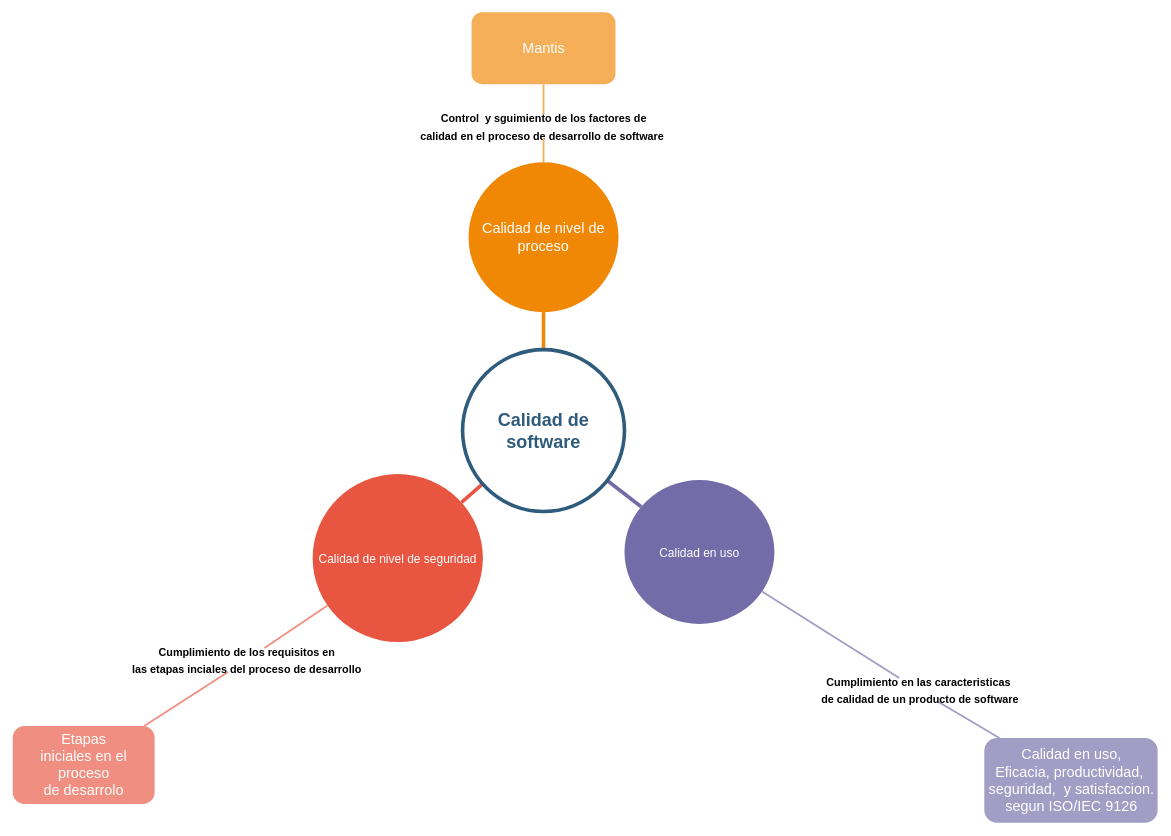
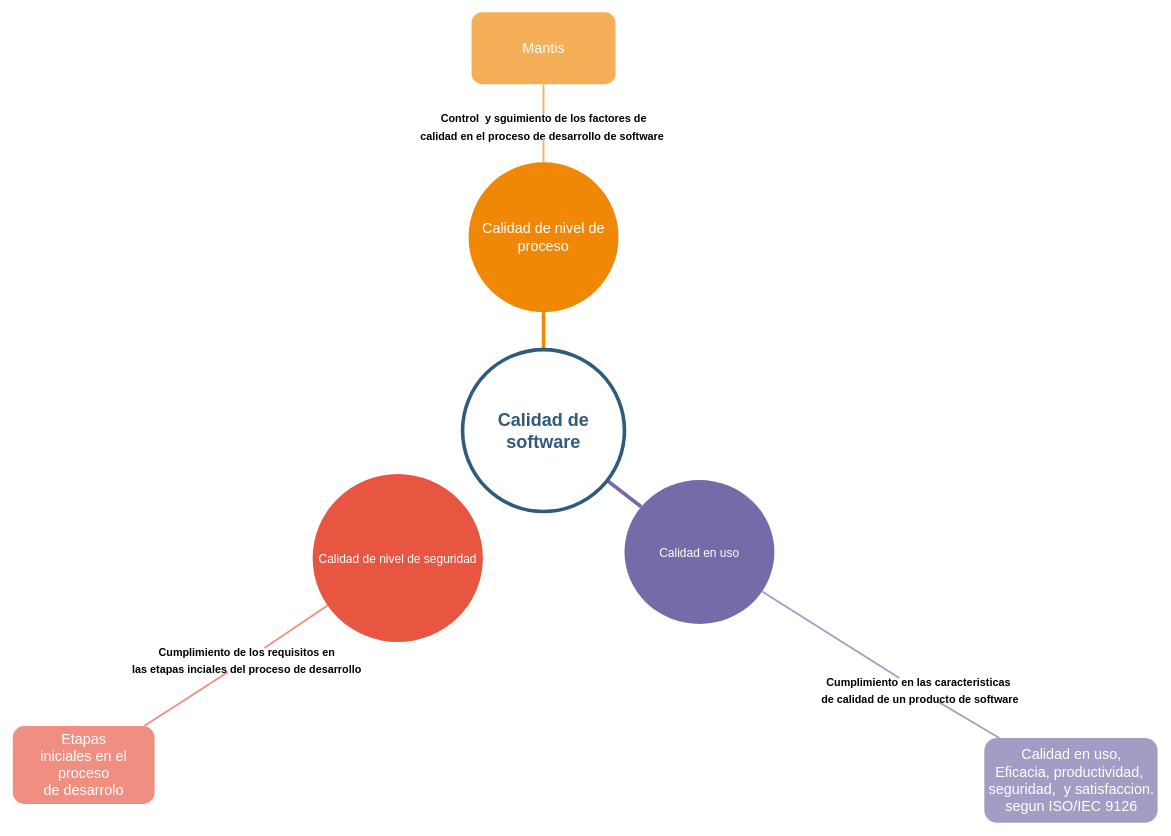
  <mxCell id="0" />
  <mxCell id="1" parent="0" />
  <mxCell id="2" value="&lt;font style=&quot;font-size: 24px&quot;&gt;Calidad de nivel de proceso&lt;/font&gt;" style="ellipse;whiteSpace=wrap;html=1;shadow=0;fontFamily=Helvetica;fontSize=20;fontColor=#FFFFFF;align=center;strokeWidth=3;fillColor=#F08705;strokeColor=none;gradientColor=none;" parent="1" vertex="1"><mxGeometry x="780" y="270" width="250" height="250" as="geometry" /></mxCell>
  <mxCell id="3" value="Calidad en uso" style="ellipse;whiteSpace=wrap;html=1;shadow=0;fontFamily=Helvetica;fontSize=20;fontColor=#FFFFFF;align=center;strokeWidth=3;fillColor=#736ca8;strokeColor=none;" parent="1" vertex="1"><mxGeometry x="1040" y="800" width="250" height="240" as="geometry" /></mxCell>
  <mxCell id="4" value="Calidad de nivel de seguridad" style="ellipse;whiteSpace=wrap;html=1;shadow=0;fontFamily=Helvetica;fontSize=20;fontColor=#FFFFFF;align=center;strokeWidth=3;fillColor=#E85642;strokeColor=none;" parent="1" vertex="1"><mxGeometry x="520" y="790" width="283.92" height="280" as="geometry" /></mxCell>
  <mxCell id="5" style="endArrow=none;strokeWidth=6;strokeColor=#f08705;html=1;" parent="1" source="14" target="2" edge="1"><mxGeometry relative="1" as="geometry" /></mxCell>
  <mxCell id="6" style="endArrow=none;strokeWidth=6;strokeColor=#736ca8;html=1;" parent="1" source="14" target="3" edge="1"><mxGeometry relative="1" as="geometry" /></mxCell>
- <mxCell id="7" value="" style="edgeStyle=none;endArrow=none;strokeWidth=6;strokeColor=#E85642;html=1;" parent="1" source="14" target="4" edge="1"><mxGeometry x="181" y="226.5" width="100" height="100" as="geometry"><mxPoint x="-99" y="266.5" as="sourcePoint" /><mxPoint x="1" y="166.5" as="targetPoint" /></mxGeometry></mxCell>
  <mxCell id="8" value="&lt;font style=&quot;font-size: 24px&quot;&gt;Mantis&lt;/font&gt;" style="rounded=1;fillColor=#f5af58;strokeColor=none;strokeWidth=3;shadow=0;html=1;fontColor=#FFFFFF;" parent="1" vertex="1"><mxGeometry x="785" y="20" width="240" height="120" as="geometry" /></mxCell>
  <mxCell id="9" value="" style="edgeStyle=none;endArrow=none;strokeWidth=3;strokeColor=#F5AF58;html=1;startArrow=none;" parent="1" source="19" target="8" edge="1"><mxGeometry x="3.5" y="21.5" width="100" height="100" as="geometry"><mxPoint x="-276.5" y="61.5" as="sourcePoint" /><mxPoint x="-176.5" y="-38.5" as="targetPoint" /></mxGeometry></mxCell>
  <mxCell id="10" value="&lt;font style=&quot;font-size: 24px&quot;&gt;Calidad en uso,&lt;br&gt;Eficacia, productividad,&amp;nbsp; &lt;br&gt;seguridad,&amp;nbsp; y satisfaccion.&lt;br&gt;segun ISO/IEC 9126&lt;br&gt;&lt;/font&gt;" style="rounded=1;fillColor=#a29dc5;strokeColor=none;strokeWidth=3;shadow=0;html=1;fontColor=#FFFFFF;" parent="1" vertex="1"><mxGeometry x="1640" y="1230" width="289" height="141.5" as="geometry" /></mxCell>
  <mxCell id="11" value="" style="edgeStyle=none;endArrow=none;strokeWidth=3;strokeColor=#A29DC5;html=1;startArrow=none;" parent="1" source="15" target="10" edge="1"><mxGeometry x="251" y="-103.5" width="100" height="100" as="geometry"><mxPoint x="-29" y="-63.5" as="sourcePoint" /><mxPoint x="71" y="-163.5" as="targetPoint" /></mxGeometry></mxCell>
  <mxCell id="12" value="&lt;font style=&quot;font-size: 24px&quot;&gt;Etapas &lt;br&gt;iniciales en el &lt;br&gt;proceso &lt;br&gt;de desarrolo&lt;/font&gt;" style="rounded=1;fillColor=#f08e81;strokeColor=none;strokeWidth=3;shadow=0;html=1;fontColor=#FFFFFF;align=center;" parent="1" vertex="1"><mxGeometry x="20" y="1210" width="236.5" height="130" as="geometry" /></mxCell>
  <mxCell id="13" value="" style="edgeStyle=none;endArrow=none;strokeWidth=3;strokeColor=#F08E81;html=1;startArrow=none;" parent="1" source="17" target="12" edge="1"><mxGeometry x="188.5" y="51.5" width="100" height="100" as="geometry"><mxPoint x="-91.5" y="91.5" as="sourcePoint" /><mxPoint x="8.5" y="-8.5" as="targetPoint" /></mxGeometry></mxCell>
  <mxCell id="14" value="Calidad de software" style="ellipse;whiteSpace=wrap;html=1;shadow=0;fontFamily=Helvetica;fontSize=30;fontColor=#2F5B7C;align=center;strokeColor=#2F5B7C;strokeWidth=6;fillColor=#FFFFFF;fontStyle=1;gradientColor=none;" parent="1" vertex="1"><mxGeometry x="770" y="582.5" width="270" height="270" as="geometry" /></mxCell>
  <mxCell id="15" value="&lt;font style=&quot;font-size: 18px&quot;&gt;Cumplimiento en las caracteristicas&lt;br&gt;&amp;nbsp;de calidad de un producto de software&lt;/font&gt;" style="text;strokeColor=none;fillColor=none;html=1;fontSize=24;fontStyle=1;verticalAlign=middle;align=center;" vertex="1" parent="1"><mxGeometry x="1480" y="1130" width="100" height="40" as="geometry" /></mxCell>
  <mxCell id="16" value="" style="edgeStyle=none;endArrow=none;strokeWidth=3;strokeColor=#A29DC5;html=1;" edge="1" parent="1" source="3" target="15"><mxGeometry x="251" y="-103.5" width="100" height="100" as="geometry"><mxPoint x="1270.14" y="984.901" as="sourcePoint" /><mxPoint x="1570.69" y="1170" as="targetPoint" /></mxGeometry></mxCell>
  <mxCell id="17" value="&lt;font style=&quot;font-size: 18px&quot;&gt;Cumplimiento de los requisitos en &lt;br&gt;las etapas inciales del proceso de desarrollo&lt;br&gt;&lt;/font&gt;" style="text;strokeColor=none;fillColor=none;html=1;fontSize=24;fontStyle=1;verticalAlign=middle;align=center;" vertex="1" parent="1"><mxGeometry x="360" y="1080" width="100" height="40" as="geometry" /></mxCell>
  <mxCell id="18" value="" style="edgeStyle=none;endArrow=none;strokeWidth=3;strokeColor=#F08E81;html=1;" edge="1" parent="1" source="4" target="17"><mxGeometry x="188.5" y="51.5" width="100" height="100" as="geometry"><mxPoint x="543.917" y="1007.769" as="sourcePoint" /><mxPoint x="236.92" y="1210" as="targetPoint" /></mxGeometry></mxCell>
  <mxCell id="19" value="&lt;font style=&quot;font-size: 18px&quot;&gt;Control&amp;nbsp; y sguimiento de los factores de &lt;br&gt;calidad en el proceso de desarrollo de software&amp;nbsp;&lt;br&gt;&lt;/font&gt;" style="text;strokeColor=none;fillColor=none;html=1;fontSize=24;fontStyle=1;verticalAlign=middle;align=center;" vertex="1" parent="1"><mxGeometry x="855" y="190" width="100" height="40" as="geometry" /></mxCell>
  <mxCell id="20" value="" style="edgeStyle=none;endArrow=none;strokeWidth=3;strokeColor=#F5AF58;html=1;" edge="1" parent="1" source="2" target="19"><mxGeometry x="3.5" y="21.5" width="100" height="100" as="geometry"><mxPoint x="905" y="270" as="sourcePoint" /><mxPoint x="905" y="140" as="targetPoint" /></mxGeometry></mxCell>
